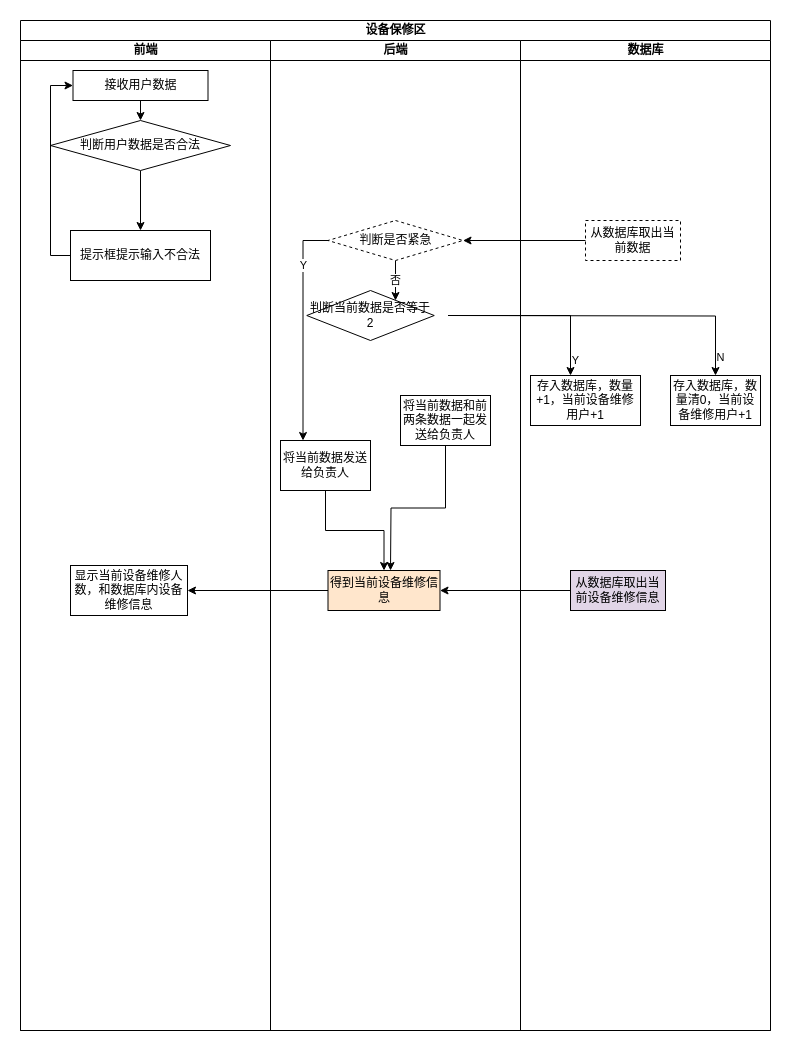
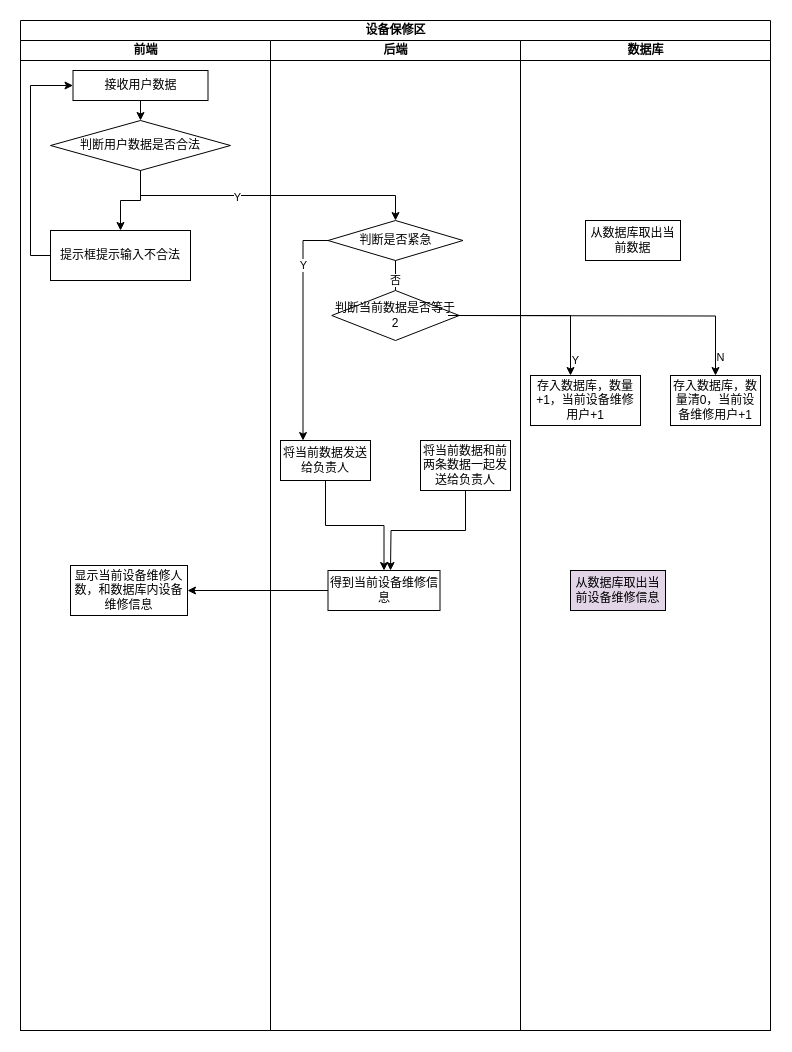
  <mxCell id="0" />
  <mxCell id="1" parent="0" />
  <mxCell id="2" value="设备保修区" style="swimlane;html=1;childLayout=stackLayout;startSize=20;rounded=0;shadow=0;comic=0;labelBackgroundColor=none;strokeWidth=1;fontFamily=Verdana;fontSize=12;align=center;" parent="1" vertex="1"><mxGeometry x="20" y="20" width="750" height="1010" as="geometry" /></mxCell>
  <mxCell id="3" value="前端" style="swimlane;html=1;startSize=20;" parent="2" vertex="1"><mxGeometry y="20" width="250" height="990" as="geometry" /></mxCell>
  <mxCell id="4" style="edgeStyle=orthogonalEdgeStyle;rounded=0;orthogonalLoop=1;jettySize=auto;html=1;exitX=0.5;exitY=1;exitDx=0;exitDy=0;entryX=0.5;entryY=0;entryDx=0;entryDy=0;" edge="1" parent="3" source="5" target="7"><mxGeometry relative="1" as="geometry" /></mxCell>
  <mxCell id="5" value="接收用户数据" style="rounded=0;whiteSpace=wrap;html=1;" vertex="1" parent="3"><mxGeometry x="52.5" y="30" width="135" height="30" as="geometry" /></mxCell>
  <mxCell id="6" style="edgeStyle=orthogonalEdgeStyle;rounded=0;orthogonalLoop=1;jettySize=auto;html=1;entryX=0.5;entryY=0;entryDx=0;entryDy=0;" edge="1" parent="3" source="7" target="9"><mxGeometry relative="1" as="geometry" /></mxCell>
  <mxCell id="7" value="判断用户数据是否合法" style="rhombus;whiteSpace=wrap;html=1;" vertex="1" parent="3"><mxGeometry x="30" y="80" width="180" height="50" as="geometry" /></mxCell>
  <mxCell id="8" style="edgeStyle=orthogonalEdgeStyle;rounded=0;orthogonalLoop=1;jettySize=auto;html=1;exitX=0;exitY=0.5;exitDx=0;exitDy=0;entryX=0;entryY=0.5;entryDx=0;entryDy=0;" edge="1" parent="3" source="9" target="5"><mxGeometry relative="1" as="geometry" /></mxCell>
- <mxCell id="9" value="提示框提示输入不合法" style="rounded=0;whiteSpace=wrap;html=1;" vertex="1" parent="3"><mxGeometry x="50" y="190" width="140" height="50" as="geometry" /></mxCell>
+ <mxCell id="9" value="提示框提示输入不合法" style="rounded=0;whiteSpace=wrap;html=1;" vertex="1" parent="3"><mxGeometry x="30" y="190" width="140" height="50" as="geometry" /></mxCell>
  <mxCell id="10" value="显示当前设备维修人数，和数据库内设备维修信息" style="rounded=0;whiteSpace=wrap;html=1;" vertex="1" parent="3"><mxGeometry x="50" y="525" width="117" height="50" as="geometry" /></mxCell>
  <mxCell id="11" value="后端" style="swimlane;html=1;startSize=20;" parent="2" vertex="1"><mxGeometry x="250" y="20" width="250" height="990" as="geometry" /></mxCell>
  <mxCell id="12" value="否" style="edgeStyle=orthogonalEdgeStyle;rounded=0;orthogonalLoop=1;jettySize=auto;html=1;" edge="1" parent="11" source="15"><mxGeometry relative="1" as="geometry"><mxPoint x="125" y="260" as="targetPoint" /></mxGeometry></mxCell>
  <mxCell id="13" style="edgeStyle=orthogonalEdgeStyle;rounded=0;orthogonalLoop=1;jettySize=auto;html=1;exitX=0;exitY=0.5;exitDx=0;exitDy=0;entryX=0.25;entryY=0;entryDx=0;entryDy=0;" edge="1" parent="11" source="15" target="18"><mxGeometry relative="1" as="geometry" /></mxCell>
  <mxCell id="14" value="Y" style="edgeLabel;html=1;align=center;verticalAlign=middle;resizable=0;points=[];" vertex="1" connectable="0" parent="13"><mxGeometry x="-0.568" relative="1" as="geometry"><mxPoint as="offset" /></mxGeometry></mxCell>
- <mxCell id="15" value="判断是否紧急" style="rhombus;whiteSpace=wrap;html=1;dashed=1;" vertex="1" parent="11"><mxGeometry x="57.5" y="180" width="135" height="40" as="geometry" /></mxCell>
- <mxCell id="16" value="将当前数据和前两条数据一起发送给负责人" style="rounded=0;whiteSpace=wrap;html=1;" vertex="1" parent="11"><mxGeometry x="130" y="355" width="90" height="50" as="geometry" /></mxCell>
+ <mxCell id="15" value="判断是否紧急" style="rhombus;whiteSpace=wrap;html=1;" vertex="1" parent="11"><mxGeometry x="57.5" y="180" width="135" height="40" as="geometry" /></mxCell>
+ <mxCell id="16" value="将当前数据和前两条数据一起发送给负责人" style="rounded=0;whiteSpace=wrap;html=1;" vertex="1" parent="11"><mxGeometry x="150" y="400" width="90" height="50" as="geometry" /></mxCell>
  <mxCell id="17" style="edgeStyle=orthogonalEdgeStyle;rounded=0;orthogonalLoop=1;jettySize=auto;html=1;entryX=0.5;entryY=0;entryDx=0;entryDy=0;" edge="1" parent="11" source="18" target="19"><mxGeometry relative="1" as="geometry" /></mxCell>
- <mxCell id="18" value="将当前数据发送给负责人" style="rounded=0;whiteSpace=wrap;html=1;" vertex="1" parent="11"><mxGeometry x="10" y="400" width="90" height="50" as="geometry" /></mxCell>
- <mxCell id="19" value="得到当前设备维修信息" style="rounded=0;whiteSpace=wrap;html=1;fillColor=#ffe6cc;" vertex="1" parent="11"><mxGeometry x="57.5" y="530" width="112" height="40" as="geometry" /></mxCell>
- <mxCell id="20" value="&lt;span&gt;判断当前数据是否等于2&lt;/span&gt;" style="rhombus;whiteSpace=wrap;html=1;" vertex="1" parent="11"><mxGeometry x="36.25" y="250" width="127.5" height="50" as="geometry" /></mxCell>
+ <mxCell id="18" value="将当前数据发送给负责人" style="rounded=0;whiteSpace=wrap;html=1;" vertex="1" parent="11"><mxGeometry x="10" y="400" width="90" height="40" as="geometry" /></mxCell>
+ <mxCell id="19" value="得到当前设备维修信息" style="rounded=0;whiteSpace=wrap;html=1;" vertex="1" parent="11"><mxGeometry x="57.5" y="530" width="112" height="40" as="geometry" /></mxCell>
+ <mxCell id="20" value="&lt;span&gt;判断当前数据是否等于2&lt;/span&gt;" style="rhombus;whiteSpace=wrap;html=1;" vertex="1" parent="11"><mxGeometry x="61.25" y="250" width="127.5" height="50" as="geometry" /></mxCell>
  <mxCell id="21" value="数据库" style="swimlane;html=1;startSize=20;" parent="2" vertex="1"><mxGeometry x="500" y="20" width="250" height="990" as="geometry" /></mxCell>
  <mxCell id="22" value="存入数据库，数量+1，当前设备维修用户+1" style="rounded=0;whiteSpace=wrap;html=1;" vertex="1" parent="21"><mxGeometry x="10" y="335" width="110" height="50" as="geometry" /></mxCell>
  <mxCell id="23" value="存入数据库，数量清0，当前设备维修用户+1" style="rounded=0;whiteSpace=wrap;html=1;" vertex="1" parent="21"><mxGeometry x="150" y="335" width="90" height="50" as="geometry" /></mxCell>
- <mxCell id="24" value="从数据库取出当前数据" style="rounded=0;whiteSpace=wrap;html=1;dashed=1;" vertex="1" parent="21"><mxGeometry x="65" y="180" width="95" height="40" as="geometry" /></mxCell>
+ <mxCell id="24" value="从数据库取出当前数据" style="rounded=0;whiteSpace=wrap;html=1;" vertex="1" parent="21"><mxGeometry x="65" y="180" width="95" height="40" as="geometry" /></mxCell>
  <mxCell id="25" value="从数据库取出当前设备维修信息" style="rounded=0;whiteSpace=wrap;html=1;fillColor=#e1d5e7;" vertex="1" parent="21"><mxGeometry x="50" y="530" width="95" height="40" as="geometry" /></mxCell>
+ <mxCell id="26" style="edgeStyle=orthogonalEdgeStyle;rounded=0;orthogonalLoop=1;jettySize=auto;html=1;exitX=0.5;exitY=1;exitDx=0;exitDy=0;entryX=0.5;entryY=0;entryDx=0;entryDy=0;" edge="1" parent="2" source="7" target="15"><mxGeometry relative="1" as="geometry" /></mxCell>
+ <mxCell id="27" value="Y" style="edgeLabel;html=1;align=center;verticalAlign=middle;resizable=0;points=[];" vertex="1" connectable="0" parent="26"><mxGeometry x="-0.207" y="-1" relative="1" as="geometry"><mxPoint as="offset" /></mxGeometry></mxCell>
  <mxCell id="28" style="edgeStyle=orthogonalEdgeStyle;rounded=0;orthogonalLoop=1;jettySize=auto;html=1;exitX=1;exitY=0.5;exitDx=0;exitDy=0;" edge="1" parent="2" target="22"><mxGeometry relative="1" as="geometry"><mxPoint x="427.5" y="295" as="sourcePoint" /><Array as="points"><mxPoint x="550" y="295" /></Array></mxGeometry></mxCell>
  <mxCell id="29" value="Y" style="edgeLabel;html=1;align=center;verticalAlign=middle;resizable=0;points=[];" vertex="1" connectable="0" parent="28"><mxGeometry x="0.827" y="4" relative="1" as="geometry"><mxPoint as="offset" /></mxGeometry></mxCell>
  <mxCell id="30" style="edgeStyle=orthogonalEdgeStyle;rounded=0;orthogonalLoop=1;jettySize=auto;html=1;exitX=1;exitY=0.5;exitDx=0;exitDy=0;entryX=0.5;entryY=0;entryDx=0;entryDy=0;" edge="1" parent="2" target="23"><mxGeometry relative="1" as="geometry"><mxPoint x="427.5" y="295" as="sourcePoint" /></mxGeometry></mxCell>
  <mxCell id="31" value="N" style="edgeLabel;html=1;align=center;verticalAlign=middle;resizable=0;points=[];" vertex="1" connectable="0" parent="30"><mxGeometry x="0.89" y="4" relative="1" as="geometry"><mxPoint as="offset" /></mxGeometry></mxCell>
- <mxCell id="32" style="edgeStyle=orthogonalEdgeStyle;rounded=0;orthogonalLoop=1;jettySize=auto;html=1;exitX=0;exitY=0.5;exitDx=0;exitDy=0;" edge="1" parent="2" source="24" target="15"><mxGeometry relative="1" as="geometry" /></mxCell>
- <mxCell id="33" style="edgeStyle=orthogonalEdgeStyle;rounded=0;orthogonalLoop=1;jettySize=auto;html=1;exitX=0;exitY=0.5;exitDx=0;exitDy=0;entryX=1;entryY=0.5;entryDx=0;entryDy=0;" edge="1" parent="2" source="25" target="19"><mxGeometry relative="1" as="geometry" /></mxCell>
  <mxCell id="34" style="edgeStyle=orthogonalEdgeStyle;rounded=0;orthogonalLoop=1;jettySize=auto;html=1;exitX=0;exitY=0.5;exitDx=0;exitDy=0;entryX=1;entryY=0.5;entryDx=0;entryDy=0;" edge="1" parent="2" source="19" target="10"><mxGeometry relative="1" as="geometry" /></mxCell>
  <mxCell id="35" style="edgeStyle=orthogonalEdgeStyle;rounded=0;orthogonalLoop=1;jettySize=auto;html=1;exitX=0.5;exitY=1;exitDx=0;exitDy=0;" edge="1" parent="1" source="16"><mxGeometry relative="1" as="geometry"><mxPoint x="390" y="570" as="targetPoint" /></mxGeometry></mxCell>
